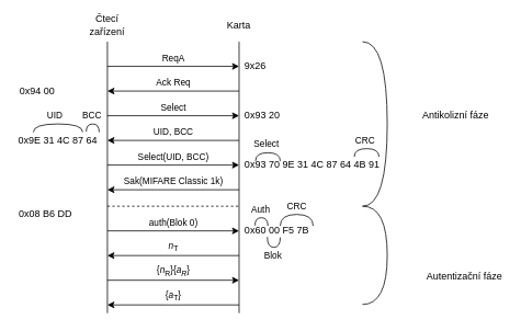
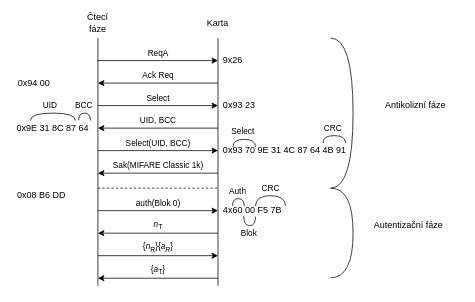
  <mxCell id="0" />
  <mxCell id="1" parent="0" />
  <mxCell id="2" value="" style="endArrow=none;html=1;" parent="1" edge="1"><mxGeometry width="50" height="50" relative="1" as="geometry"><mxPoint x="130" y="380" as="sourcePoint" /><mxPoint x="130" y="50" as="targetPoint" /></mxGeometry></mxCell>
  <mxCell id="3" value="" style="endArrow=none;html=1;" parent="1" edge="1"><mxGeometry width="50" height="50" relative="1" as="geometry"><mxPoint x="290" y="380" as="sourcePoint" /><mxPoint x="290" y="50" as="targetPoint" /></mxGeometry></mxCell>
  <mxCell id="4" value="Karta" style="text;html=1;strokeColor=none;fillColor=none;align=center;verticalAlign=middle;whiteSpace=wrap;rounded=0;" parent="1" vertex="1"><mxGeometry x="270" y="20" width="40" height="20" as="geometry" /></mxCell>
- <mxCell id="5" value="Čtecí zařízení" style="text;html=1;strokeColor=none;fillColor=none;align=center;verticalAlign=middle;whiteSpace=wrap;rounded=0;" parent="1" vertex="1"><mxGeometry x="110" y="20" width="40" height="20" as="geometry" /></mxCell>
+ <mxCell id="5" value="Čtecí fáze" style="text;html=1;strokeColor=none;fillColor=none;align=center;verticalAlign=middle;whiteSpace=wrap;rounded=0;" parent="1" vertex="1"><mxGeometry x="110" y="20" width="40" height="20" as="geometry" /></mxCell>
  <mxCell id="6" value="ReqA" style="endArrow=classic;html=1;" parent="1" edge="1"><mxGeometry y="10" width="50" height="50" relative="1" as="geometry"><mxPoint x="130" y="80" as="sourcePoint" /><mxPoint x="290" y="80" as="targetPoint" /><mxPoint as="offset" /></mxGeometry></mxCell>
  <mxCell id="7" value="9x26" style="text;html=1;strokeColor=none;fillColor=none;align=center;verticalAlign=middle;whiteSpace=wrap;rounded=0;" parent="1" vertex="1"><mxGeometry x="290" y="70" width="40" height="20" as="geometry" /></mxCell>
  <mxCell id="8" value="Ack Req" style="endArrow=classic;html=1;" parent="1" edge="1"><mxGeometry y="-10" width="50" height="50" relative="1" as="geometry"><mxPoint x="290" y="110" as="sourcePoint" /><mxPoint x="130" y="110" as="targetPoint" /><mxPoint as="offset" /></mxGeometry></mxCell>
  <mxCell id="9" value="0x94 00" style="text;html=1;strokeColor=none;fillColor=none;align=center;verticalAlign=middle;whiteSpace=wrap;rounded=0;" parent="1" vertex="1"><mxGeometry x="20" y="100" width="50" height="20" as="geometry" /></mxCell>
- <mxCell id="10" value="0x9E 31 4C 87 64" style="text;html=1;strokeColor=none;fillColor=none;align=center;verticalAlign=middle;whiteSpace=wrap;rounded=0;" parent="1" vertex="1"><mxGeometry x="20" y="160" width="100" height="20" as="geometry" /></mxCell>
+ <mxCell id="10" value="0x9E 31 8C 87 64" style="text;html=1;strokeColor=none;fillColor=none;align=center;verticalAlign=middle;whiteSpace=wrap;rounded=0;" parent="1" vertex="1"><mxGeometry x="20" y="160" width="100" height="20" as="geometry" /></mxCell>
  <mxCell id="11" value="Select" style="endArrow=classic;html=1;" parent="1" edge="1"><mxGeometry y="10" width="50" height="50" relative="1" as="geometry"><mxPoint x="130" y="140" as="sourcePoint" /><mxPoint x="290" y="140" as="targetPoint" /><mxPoint as="offset" /></mxGeometry></mxCell>
- <mxCell id="12" value="0x93 20" style="text;html=1;strokeColor=none;fillColor=none;align=left;verticalAlign=middle;whiteSpace=wrap;rounded=0;" parent="1" vertex="1"><mxGeometry x="295" y="130" width="60" height="20" as="geometry" /></mxCell>
+ <mxCell id="12" value="0x93 23" style="text;html=1;strokeColor=none;fillColor=none;align=left;verticalAlign=middle;whiteSpace=wrap;rounded=0;" parent="1" vertex="1"><mxGeometry x="295" y="130" width="60" height="20" as="geometry" /></mxCell>
  <mxCell id="13" value="0x93 70 9E 31 4C 87 64 4B 91" style="text;html=1;strokeColor=none;fillColor=none;align=left;verticalAlign=middle;whiteSpace=wrap;rounded=0;" parent="1" vertex="1"><mxGeometry x="295" y="190" width="170" height="20" as="geometry" /></mxCell>
  <mxCell id="14" value="UID, BCC" style="endArrow=classic;html=1;" parent="1" edge="1"><mxGeometry y="-10" width="50" height="50" relative="1" as="geometry"><mxPoint x="290" y="170" as="sourcePoint" /><mxPoint x="130" y="170" as="targetPoint" /><mxPoint as="offset" /></mxGeometry></mxCell>
  <mxCell id="15" value="Select(UID, BCC)" style="endArrow=classic;html=1;" parent="1" edge="1"><mxGeometry y="10" width="50" height="50" relative="1" as="geometry"><mxPoint x="130" y="200" as="sourcePoint" /><mxPoint x="290" y="200" as="targetPoint" /><mxPoint as="offset" /></mxGeometry></mxCell>
  <mxCell id="16" value="Sak(MIFARE Classic 1k)" style="endArrow=classic;html=1;" parent="1" edge="1"><mxGeometry y="-10" width="50" height="50" relative="1" as="geometry"><mxPoint x="290" y="230" as="sourcePoint" /><mxPoint x="130" y="230" as="targetPoint" /><mxPoint as="offset" /></mxGeometry></mxCell>
  <mxCell id="17" value="0x08 B6 DD" style="text;html=1;strokeColor=none;fillColor=none;align=center;verticalAlign=middle;whiteSpace=wrap;rounded=0;" parent="1" vertex="1"><mxGeometry x="20" y="250" width="70" height="20" as="geometry" /></mxCell>
  <mxCell id="18" value="" style="endArrow=none;dashed=1;html=1;" parent="1" edge="1"><mxGeometry width="50" height="50" relative="1" as="geometry"><mxPoint x="130" y="250" as="sourcePoint" /><mxPoint x="290" y="250" as="targetPoint" /></mxGeometry></mxCell>
  <mxCell id="19" value="auth(Blok 0)" style="endArrow=classic;html=1;" parent="1" edge="1"><mxGeometry y="10" width="50" height="50" relative="1" as="geometry"><mxPoint x="130" y="280" as="sourcePoint" /><mxPoint x="290" y="280" as="targetPoint" /><mxPoint as="offset" /></mxGeometry></mxCell>
- <mxCell id="20" value="0x60 00 F5 7B" style="text;html=1;resizable=0;points=[];autosize=1;align=left;verticalAlign=top;spacingTop=-4;" parent="1" vertex="1"><mxGeometry x="295" y="269" width="90" height="20" as="geometry" /></mxCell>
+ <mxCell id="20" value="4x60 00 F5 7B" style="text;html=1;resizable=0;points=[];autosize=1;align=left;verticalAlign=top;spacingTop=-4;" parent="1" vertex="1"><mxGeometry x="295" y="269" width="90" height="20" as="geometry" /></mxCell>
  <mxCell id="21" value="&lt;i&gt;n&lt;/i&gt;&lt;sub&gt;T&lt;/sub&gt;" style="endArrow=classic;html=1;" parent="1" edge="1"><mxGeometry y="-10" width="50" height="50" relative="1" as="geometry"><mxPoint x="290" y="310" as="sourcePoint" /><mxPoint x="130" y="310" as="targetPoint" /><mxPoint as="offset" /></mxGeometry></mxCell>
  <mxCell id="22" value="{&lt;i&gt;n&lt;/i&gt;&lt;sub&gt;R&lt;/sub&gt;}{&lt;i&gt;a&lt;sub&gt;R&lt;/sub&gt;&lt;/i&gt;}" style="endArrow=classic;html=1;" parent="1" edge="1"><mxGeometry y="10" width="50" height="50" relative="1" as="geometry"><mxPoint x="130" y="340" as="sourcePoint" /><mxPoint x="290" y="340" as="targetPoint" /><mxPoint as="offset" /></mxGeometry></mxCell>
  <mxCell id="23" value="&lt;span style=&quot;font-style: normal&quot;&gt;{&lt;/span&gt;a&lt;span style=&quot;font-style: normal&quot;&gt;&lt;sub&gt;T&lt;/sub&gt;}&lt;/span&gt;" style="endArrow=classic;html=1;fontStyle=2" parent="1" edge="1"><mxGeometry y="-10" width="50" height="50" relative="1" as="geometry"><mxPoint x="290" y="370" as="sourcePoint" /><mxPoint x="130" y="370" as="targetPoint" /><mxPoint as="offset" /></mxGeometry></mxCell>
  <mxCell id="24" value="" style="endArrow=none;html=1;edgeStyle=orthogonalEdgeStyle;curved=1;" parent="1" edge="1"><mxGeometry width="50" height="50" relative="1" as="geometry"><mxPoint x="440" y="250" as="sourcePoint" /><mxPoint x="440" y="50" as="targetPoint" /><Array as="points"><mxPoint x="470" y="250" /><mxPoint x="470" y="50" /></Array></mxGeometry></mxCell>
  <mxCell id="25" value="Antikolizní fáze" style="text;html=1;resizable=0;points=[];autosize=1;align=left;verticalAlign=top;spacingTop=-4;" parent="1" vertex="1"><mxGeometry x="511" y="130" width="100" height="20" as="geometry" /></mxCell>
  <mxCell id="26" value="" style="endArrow=none;html=1;edgeStyle=orthogonalEdgeStyle;curved=1;" parent="1" edge="1"><mxGeometry width="50" height="50" relative="1" as="geometry"><mxPoint x="439.857" y="369.5" as="sourcePoint" /><mxPoint x="440" y="250" as="targetPoint" /><Array as="points"><mxPoint x="470" y="369" /><mxPoint x="470" y="250" /></Array></mxGeometry></mxCell>
- <mxCell id="27" value="Autentizační fáze" style="text;html=1;resizable=0;points=[];autosize=1;align=left;verticalAlign=top;spacingTop=-4;" parent="1" vertex="1"><mxGeometry x="516" y="325" width="110" height="20" as="geometry" /></mxCell>
+ <mxCell id="27" value="Autentizační fáze" style="text;html=1;resizable=0;points=[];autosize=1;align=left;verticalAlign=top;spacingTop=-4;" parent="1" vertex="1"><mxGeometry x="496" y="290" width="110" height="20" as="geometry" /></mxCell>
  <mxCell id="28" value="CRC" style="endArrow=none;html=1;edgeStyle=orthogonalEdgeStyle;curved=1;" edge="1" parent="1"><mxGeometry x="-0.1" y="10" width="50" height="50" relative="1" as="geometry"><mxPoint x="430" y="190" as="sourcePoint" /><mxPoint x="460" y="190" as="targetPoint" /><Array as="points"><mxPoint x="430" y="180" /><mxPoint x="460" y="180" /></Array><mxPoint as="offset" /></mxGeometry></mxCell>
  <mxCell id="29" value="CRC" style="endArrow=none;html=1;edgeStyle=orthogonalEdgeStyle;curved=1;" edge="1" parent="1"><mxGeometry y="10" width="50" height="50" relative="1" as="geometry"><mxPoint x="340" y="274" as="sourcePoint" /><mxPoint x="380" y="274" as="targetPoint" /><Array as="points"><mxPoint x="340" y="260" /><mxPoint x="380" y="260" /></Array><mxPoint as="offset" /></mxGeometry></mxCell>
  <mxCell id="30" value="Select" style="endArrow=none;html=1;edgeStyle=orthogonalEdgeStyle;curved=1;" edge="1" parent="1"><mxGeometry x="-0.1" y="10" width="50" height="50" relative="1" as="geometry"><mxPoint x="310" y="195" as="sourcePoint" /><mxPoint x="340" y="195" as="targetPoint" /><Array as="points"><mxPoint x="310" y="185" /><mxPoint x="340" y="185" /></Array><mxPoint as="offset" /></mxGeometry></mxCell>
  <mxCell id="31" value="BCC" style="endArrow=none;html=1;edgeStyle=orthogonalEdgeStyle;curved=1;exitX=0.843;exitY=-0.031;exitDx=0;exitDy=0;exitPerimeter=0;" edge="1" parent="1" source="10"><mxGeometry x="-0.1" y="10" width="50" height="50" relative="1" as="geometry"><mxPoint x="90" y="160" as="sourcePoint" /><mxPoint x="120" y="160" as="targetPoint" /><Array as="points"><mxPoint x="104" y="150" /><mxPoint x="120" y="150" /></Array><mxPoint as="offset" /></mxGeometry></mxCell>
  <mxCell id="32" value="UID" style="endArrow=none;html=1;edgeStyle=orthogonalEdgeStyle;curved=1;" edge="1" parent="1"><mxGeometry x="-0.1" y="10" width="50" height="50" relative="1" as="geometry"><mxPoint x="40" y="160" as="sourcePoint" /><mxPoint x="100" y="160" as="targetPoint" /><Array as="points"><mxPoint x="40" y="150" /><mxPoint x="100" y="150" /></Array><mxPoint as="offset" /></mxGeometry></mxCell>
  <mxCell id="33" value="Auth" style="endArrow=none;html=1;edgeStyle=orthogonalEdgeStyle;curved=1;exitX=0.843;exitY=-0.031;exitDx=0;exitDy=0;exitPerimeter=0;" edge="1" parent="1"><mxGeometry x="-0.1" y="10" width="50" height="50" relative="1" as="geometry"><mxPoint x="309.333" y="273.333" as="sourcePoint" /><mxPoint x="325" y="274" as="targetPoint" /><Array as="points"><mxPoint x="309" y="264" /><mxPoint x="325" y="264" /></Array><mxPoint as="offset" /></mxGeometry></mxCell>
  <mxCell id="34" value="Blok&lt;br&gt;" style="endArrow=none;html=1;edgeStyle=orthogonalEdgeStyle;curved=1;exitX=0.843;exitY=-0.031;exitDx=0;exitDy=0;exitPerimeter=0;" edge="1" parent="1"><mxGeometry x="-0.372" y="11" width="50" height="50" relative="1" as="geometry"><mxPoint x="324.333" y="287.333" as="sourcePoint" /><mxPoint x="340" y="288" as="targetPoint" /><Array as="points"><mxPoint x="324" y="300" /><mxPoint x="340" y="300" /></Array><mxPoint x="6" y="21" as="offset" /></mxGeometry></mxCell>
